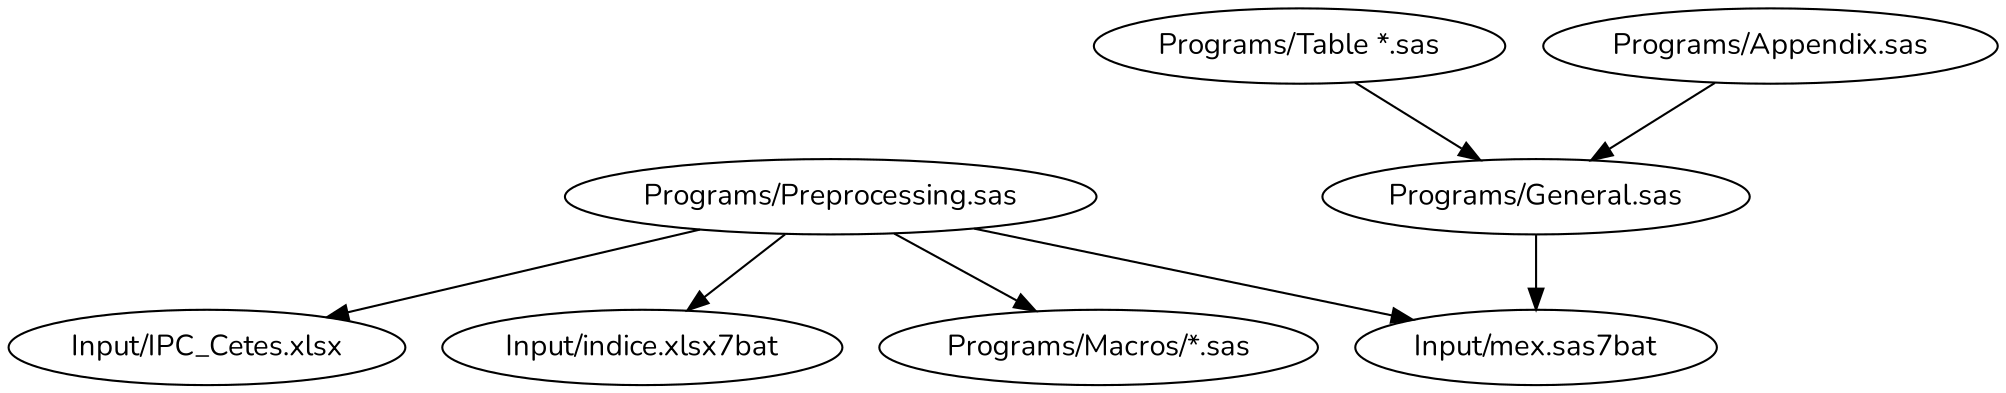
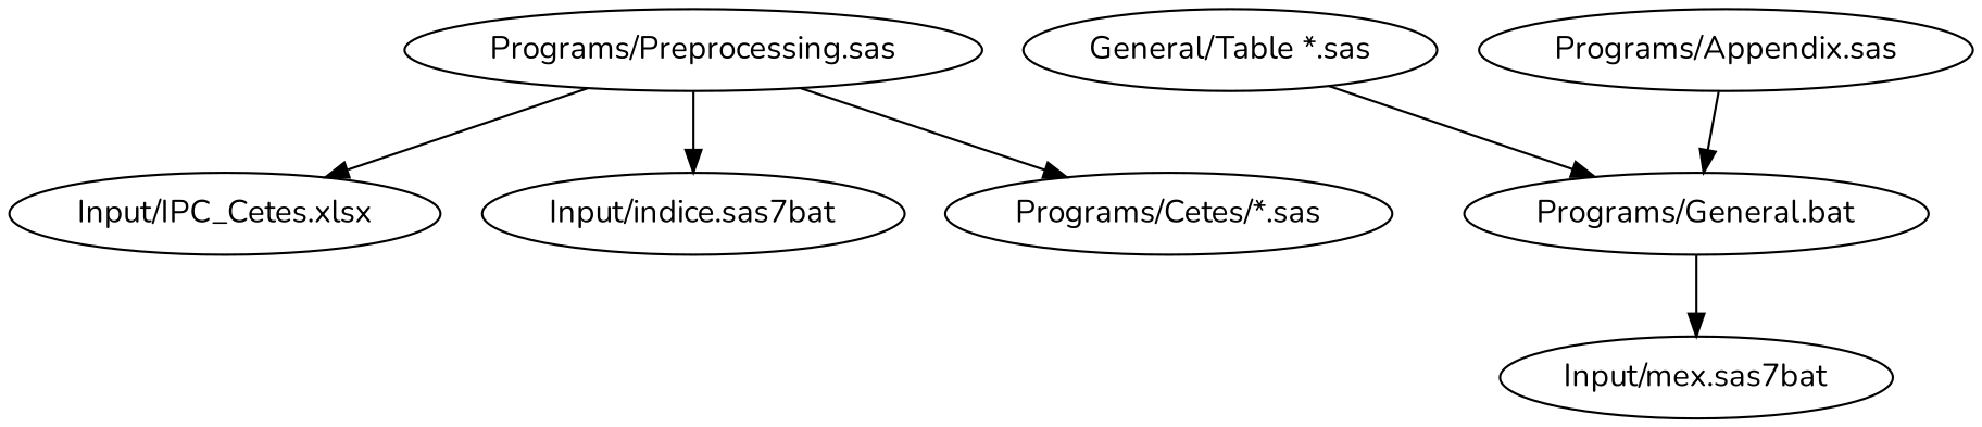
  digraph {
    fontname=Nunito
    node [fontname=Nunito]
    edge [fontname=Nunito]
    "Programs/Preprocessing.sas"
    "Input/IPC_Cetes.xlsx"
-   "Input/indice.sas7bat" [label="Input/indice.xlsx7bat"]
+   "Input/indice.sas7bat"
    "Input/mex.sas7bat"
-   "Programs/Macros/*.sas"
-   "Programs/General.sas"
-   "Programs/Table *.sas"
+   "Programs/Macros/*.sas" [label="Programs/Cetes/*.sas"]
+   "Programs/General.sas" [label="Programs/General.bat"]
+   "Programs/Table *.sas" [label="General/Table *.sas"]
    "Programs/Appendix.sas"
    "Programs/Preprocessing.sas" -> "Input/IPC_Cetes.xlsx"
    "Programs/Preprocessing.sas" -> "Input/indice.sas7bat"
-   "Programs/Preprocessing.sas" -> "Input/mex.sas7bat"
    "Programs/Preprocessing.sas" -> "Programs/Macros/*.sas"
    "Programs/General.sas" -> "Input/mex.sas7bat"
    "Programs/Table *.sas" -> "Programs/General.sas"
    "Programs/Appendix.sas" -> "Programs/General.sas"
  }
